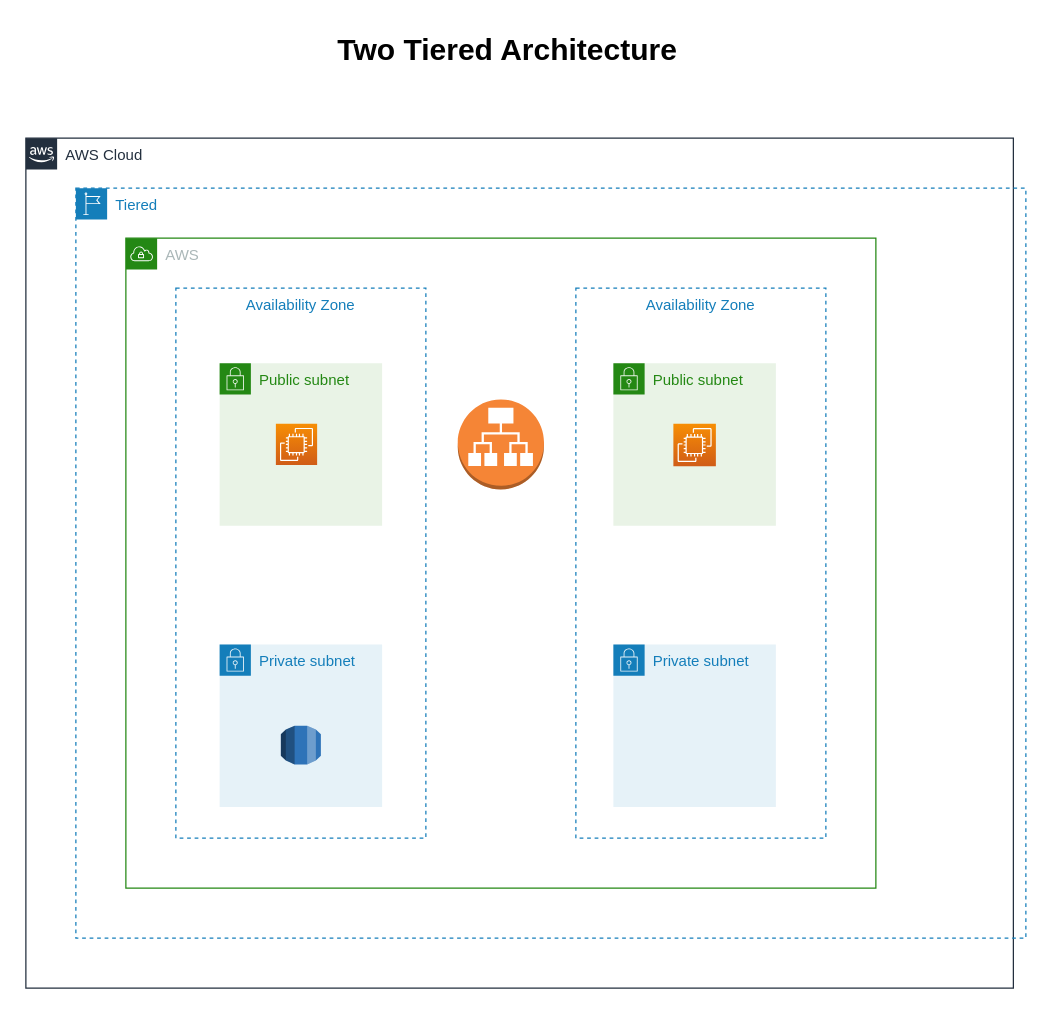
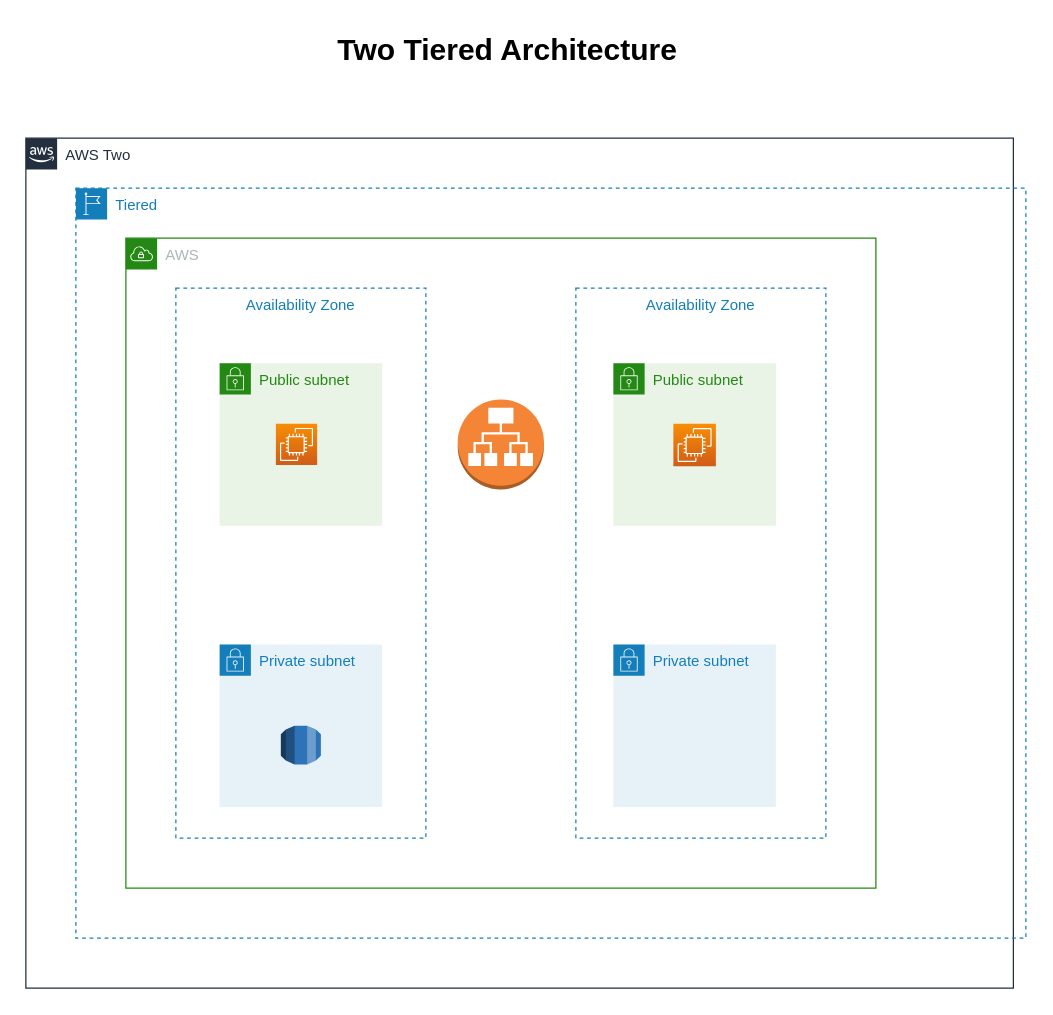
  <mxCell id="0" />
  <mxCell id="1" parent="0" />
- <mxCell id="2" value="AWS Cloud" style="points=[[0,0],[0.25,0],[0.5,0],[0.75,0],[1,0],[1,0.25],[1,0.5],[1,0.75],[1,1],[0.75,1],[0.5,1],[0.25,1],[0,1],[0,0.75],[0,0.5],[0,0.25]];outlineConnect=0;gradientColor=none;html=1;whiteSpace=wrap;fontSize=12;fontStyle=0;container=1;pointerEvents=0;collapsible=0;recursiveResize=0;shape=mxgraph.aws4.group;grIcon=mxgraph.aws4.group_aws_cloud_alt;strokeColor=#232F3E;fillColor=none;verticalAlign=top;align=left;spacingLeft=30;fontColor=#232F3E;dashed=0;" parent="1" vertex="1"><mxGeometry x="20" y="110" width="790" height="680" as="geometry" /></mxCell>
+ <mxCell id="2" value="AWS Two" style="points=[[0,0],[0.25,0],[0.5,0],[0.75,0],[1,0],[1,0.25],[1,0.5],[1,0.75],[1,1],[0.75,1],[0.5,1],[0.25,1],[0,1],[0,0.75],[0,0.5],[0,0.25]];outlineConnect=0;gradientColor=none;html=1;whiteSpace=wrap;fontSize=12;fontStyle=0;container=1;pointerEvents=0;collapsible=0;recursiveResize=0;shape=mxgraph.aws4.group;grIcon=mxgraph.aws4.group_aws_cloud_alt;strokeColor=#232F3E;fillColor=none;verticalAlign=top;align=left;spacingLeft=30;fontColor=#232F3E;dashed=0;" parent="1" vertex="1"><mxGeometry x="20" y="110" width="790" height="680" as="geometry" /></mxCell>
  <mxCell id="3" value="Tiered" style="points=[[0,0],[0.25,0],[0.5,0],[0.75,0],[1,0],[1,0.25],[1,0.5],[1,0.75],[1,1],[0.75,1],[0.5,1],[0.25,1],[0,1],[0,0.75],[0,0.5],[0,0.25]];outlineConnect=0;gradientColor=none;html=1;whiteSpace=wrap;fontSize=12;fontStyle=0;container=1;pointerEvents=0;collapsible=0;recursiveResize=0;shape=mxgraph.aws4.group;grIcon=mxgraph.aws4.group_region;strokeColor=#147EBA;fillColor=none;verticalAlign=top;align=left;spacingLeft=30;fontColor=#147EBA;dashed=1;" parent="1" vertex="1"><mxGeometry x="60" y="150" width="760" height="600" as="geometry" /></mxCell>
  <mxCell id="4" value="AWS" style="points=[[0,0],[0.25,0],[0.5,0],[0.75,0],[1,0],[1,0.25],[1,0.5],[1,0.75],[1,1],[0.75,1],[0.5,1],[0.25,1],[0,1],[0,0.75],[0,0.5],[0,0.25]];outlineConnect=0;gradientColor=none;html=1;whiteSpace=wrap;fontSize=12;fontStyle=0;container=1;pointerEvents=0;collapsible=0;recursiveResize=0;shape=mxgraph.aws4.group;grIcon=mxgraph.aws4.group_vpc;strokeColor=#248814;fillColor=none;verticalAlign=top;align=left;spacingLeft=30;fontColor=#AAB7B8;dashed=0;" parent="3" vertex="1"><mxGeometry x="40" y="40" width="600" height="520" as="geometry" /></mxCell>
  <mxCell id="5" value="Availability Zone" style="fillColor=none;strokeColor=#147EBA;dashed=1;verticalAlign=top;fontStyle=0;fontColor=#147EBA;" parent="4" vertex="1"><mxGeometry x="360" y="40" width="200" height="440" as="geometry" /></mxCell>
  <mxCell id="6" value="Availability Zone" style="fillColor=none;strokeColor=#147EBA;dashed=1;verticalAlign=top;fontStyle=0;fontColor=#147EBA;" parent="4" vertex="1"><mxGeometry x="40" y="40" width="200" height="440" as="geometry" /></mxCell>
  <mxCell id="7" value="Public subnet" style="points=[[0,0],[0.25,0],[0.5,0],[0.75,0],[1,0],[1,0.25],[1,0.5],[1,0.75],[1,1],[0.75,1],[0.5,1],[0.25,1],[0,1],[0,0.75],[0,0.5],[0,0.25]];outlineConnect=0;gradientColor=none;html=1;whiteSpace=wrap;fontSize=12;fontStyle=0;container=1;pointerEvents=0;collapsible=0;recursiveResize=0;shape=mxgraph.aws4.group;grIcon=mxgraph.aws4.group_security_group;grStroke=0;strokeColor=#248814;fillColor=#E9F3E6;verticalAlign=top;align=left;spacingLeft=30;fontColor=#248814;dashed=0;" parent="4" vertex="1"><mxGeometry x="390" y="100" width="130" height="130" as="geometry" /></mxCell>
  <mxCell id="8" value="Public subnet" style="points=[[0,0],[0.25,0],[0.5,0],[0.75,0],[1,0],[1,0.25],[1,0.5],[1,0.75],[1,1],[0.75,1],[0.5,1],[0.25,1],[0,1],[0,0.75],[0,0.5],[0,0.25]];outlineConnect=0;gradientColor=none;html=1;whiteSpace=wrap;fontSize=12;fontStyle=0;container=1;pointerEvents=0;collapsible=0;recursiveResize=0;shape=mxgraph.aws4.group;grIcon=mxgraph.aws4.group_security_group;grStroke=0;strokeColor=#248814;fillColor=#E9F3E6;verticalAlign=top;align=left;spacingLeft=30;fontColor=#248814;dashed=0;" parent="4" vertex="1"><mxGeometry x="75" y="100" width="130" height="130" as="geometry" /></mxCell>
  <mxCell id="9" value="" style="sketch=0;points=[[0,0,0],[0.25,0,0],[0.5,0,0],[0.75,0,0],[1,0,0],[0,1,0],[0.25,1,0],[0.5,1,0],[0.75,1,0],[1,1,0],[0,0.25,0],[0,0.5,0],[0,0.75,0],[1,0.25,0],[1,0.5,0],[1,0.75,0]];outlineConnect=0;fontColor=#232F3E;gradientColor=#F78E04;gradientDirection=north;fillColor=#D05C17;strokeColor=#ffffff;dashed=0;verticalLabelPosition=bottom;verticalAlign=top;align=center;html=1;fontSize=12;fontStyle=0;aspect=fixed;shape=mxgraph.aws4.resourceIcon;resIcon=mxgraph.aws4.ec2;" vertex="1" parent="8"><mxGeometry x="45" y="48.5" width="33" height="33" as="geometry" /></mxCell>
  <mxCell id="10" value="Private subnet" style="points=[[0,0],[0.25,0],[0.5,0],[0.75,0],[1,0],[1,0.25],[1,0.5],[1,0.75],[1,1],[0.75,1],[0.5,1],[0.25,1],[0,1],[0,0.75],[0,0.5],[0,0.25]];outlineConnect=0;gradientColor=none;html=1;whiteSpace=wrap;fontSize=12;fontStyle=0;container=1;pointerEvents=0;collapsible=0;recursiveResize=0;shape=mxgraph.aws4.group;grIcon=mxgraph.aws4.group_security_group;grStroke=0;strokeColor=#147EBA;fillColor=#E6F2F8;verticalAlign=top;align=left;spacingLeft=30;fontColor=#147EBA;dashed=0;" parent="4" vertex="1"><mxGeometry x="75" y="325" width="130" height="130" as="geometry" /></mxCell>
  <mxCell id="11" value="Private subnet" style="points=[[0,0],[0.25,0],[0.5,0],[0.75,0],[1,0],[1,0.25],[1,0.5],[1,0.75],[1,1],[0.75,1],[0.5,1],[0.25,1],[0,1],[0,0.75],[0,0.5],[0,0.25]];outlineConnect=0;gradientColor=none;html=1;whiteSpace=wrap;fontSize=12;fontStyle=0;container=1;pointerEvents=0;collapsible=0;recursiveResize=0;shape=mxgraph.aws4.group;grIcon=mxgraph.aws4.group_security_group;grStroke=0;strokeColor=#147EBA;fillColor=#E6F2F8;verticalAlign=top;align=left;spacingLeft=30;fontColor=#147EBA;dashed=0;" parent="4" vertex="1"><mxGeometry x="390" y="325" width="130" height="130" as="geometry" /></mxCell>
  <mxCell id="12" value="" style="outlineConnect=0;dashed=0;verticalLabelPosition=bottom;verticalAlign=top;align=center;html=1;shape=mxgraph.aws3.rds;fillColor=#2E73B8;gradientColor=none;" parent="4" vertex="1"><mxGeometry x="124" y="390" width="32" height="31" as="geometry" /></mxCell>
  <mxCell id="13" value="" style="outlineConnect=0;dashed=0;verticalLabelPosition=bottom;verticalAlign=top;align=center;html=1;shape=mxgraph.aws3.application_load_balancer;fillColor=#F58536;gradientColor=none;" parent="4" vertex="1"><mxGeometry x="265.5" y="129" width="69" height="72" as="geometry" /></mxCell>
  <mxCell id="14" value="" style="sketch=0;points=[[0,0,0],[0.25,0,0],[0.5,0,0],[0.75,0,0],[1,0,0],[0,1,0],[0.25,1,0],[0.5,1,0],[0.75,1,0],[1,1,0],[0,0.25,0],[0,0.5,0],[0,0.75,0],[1,0.25,0],[1,0.5,0],[1,0.75,0]];outlineConnect=0;fontColor=#232F3E;gradientColor=#F78E04;gradientDirection=north;fillColor=#D05C17;strokeColor=#ffffff;dashed=0;verticalLabelPosition=bottom;verticalAlign=top;align=center;html=1;fontSize=12;fontStyle=0;aspect=fixed;shape=mxgraph.aws4.resourceIcon;resIcon=mxgraph.aws4.ec2;" vertex="1" parent="4"><mxGeometry x="438" y="148.5" width="34" height="34" as="geometry" /></mxCell>
  <mxCell id="15" value="Two Tiered Architecture" style="text;strokeColor=none;fillColor=none;html=1;fontSize=24;fontStyle=1;verticalAlign=middle;align=center;" parent="1" vertex="1"><mxGeometry x="355" y="20" width="100" height="40" as="geometry" /></mxCell>
